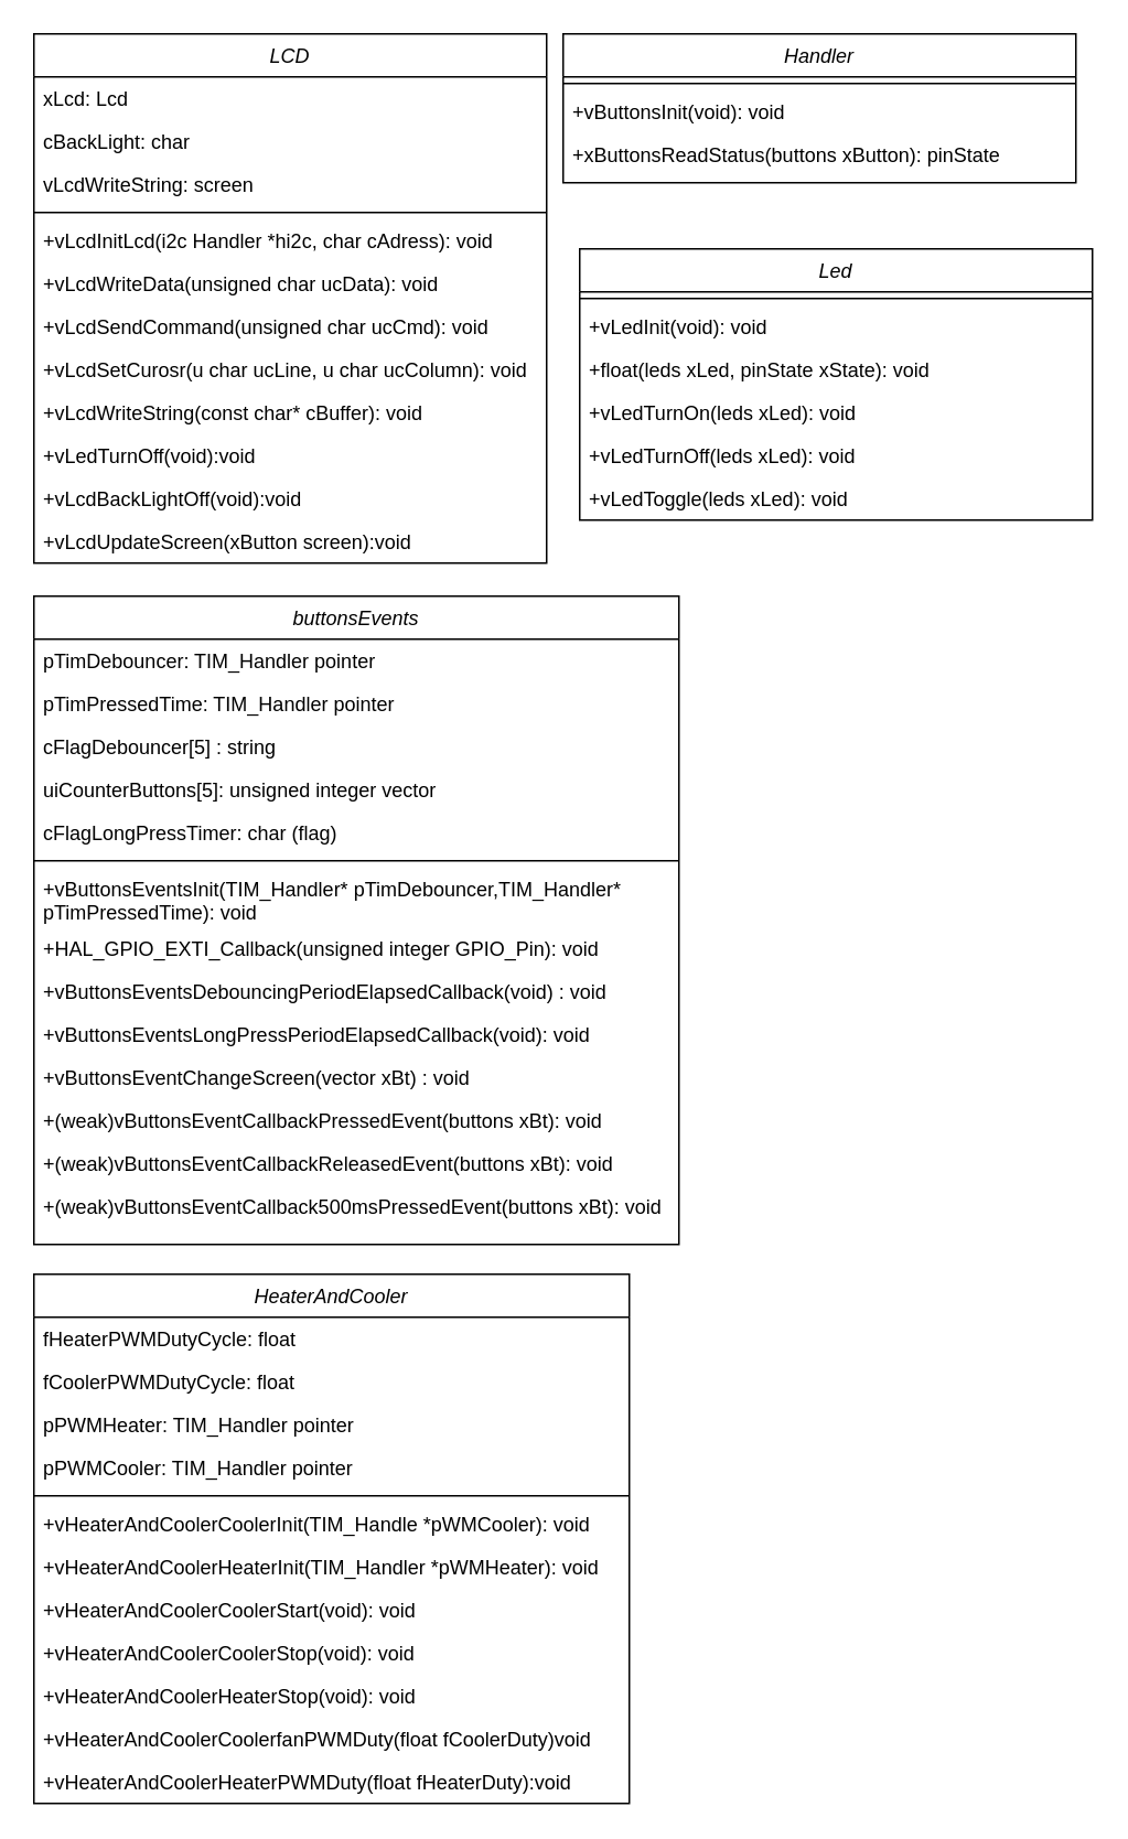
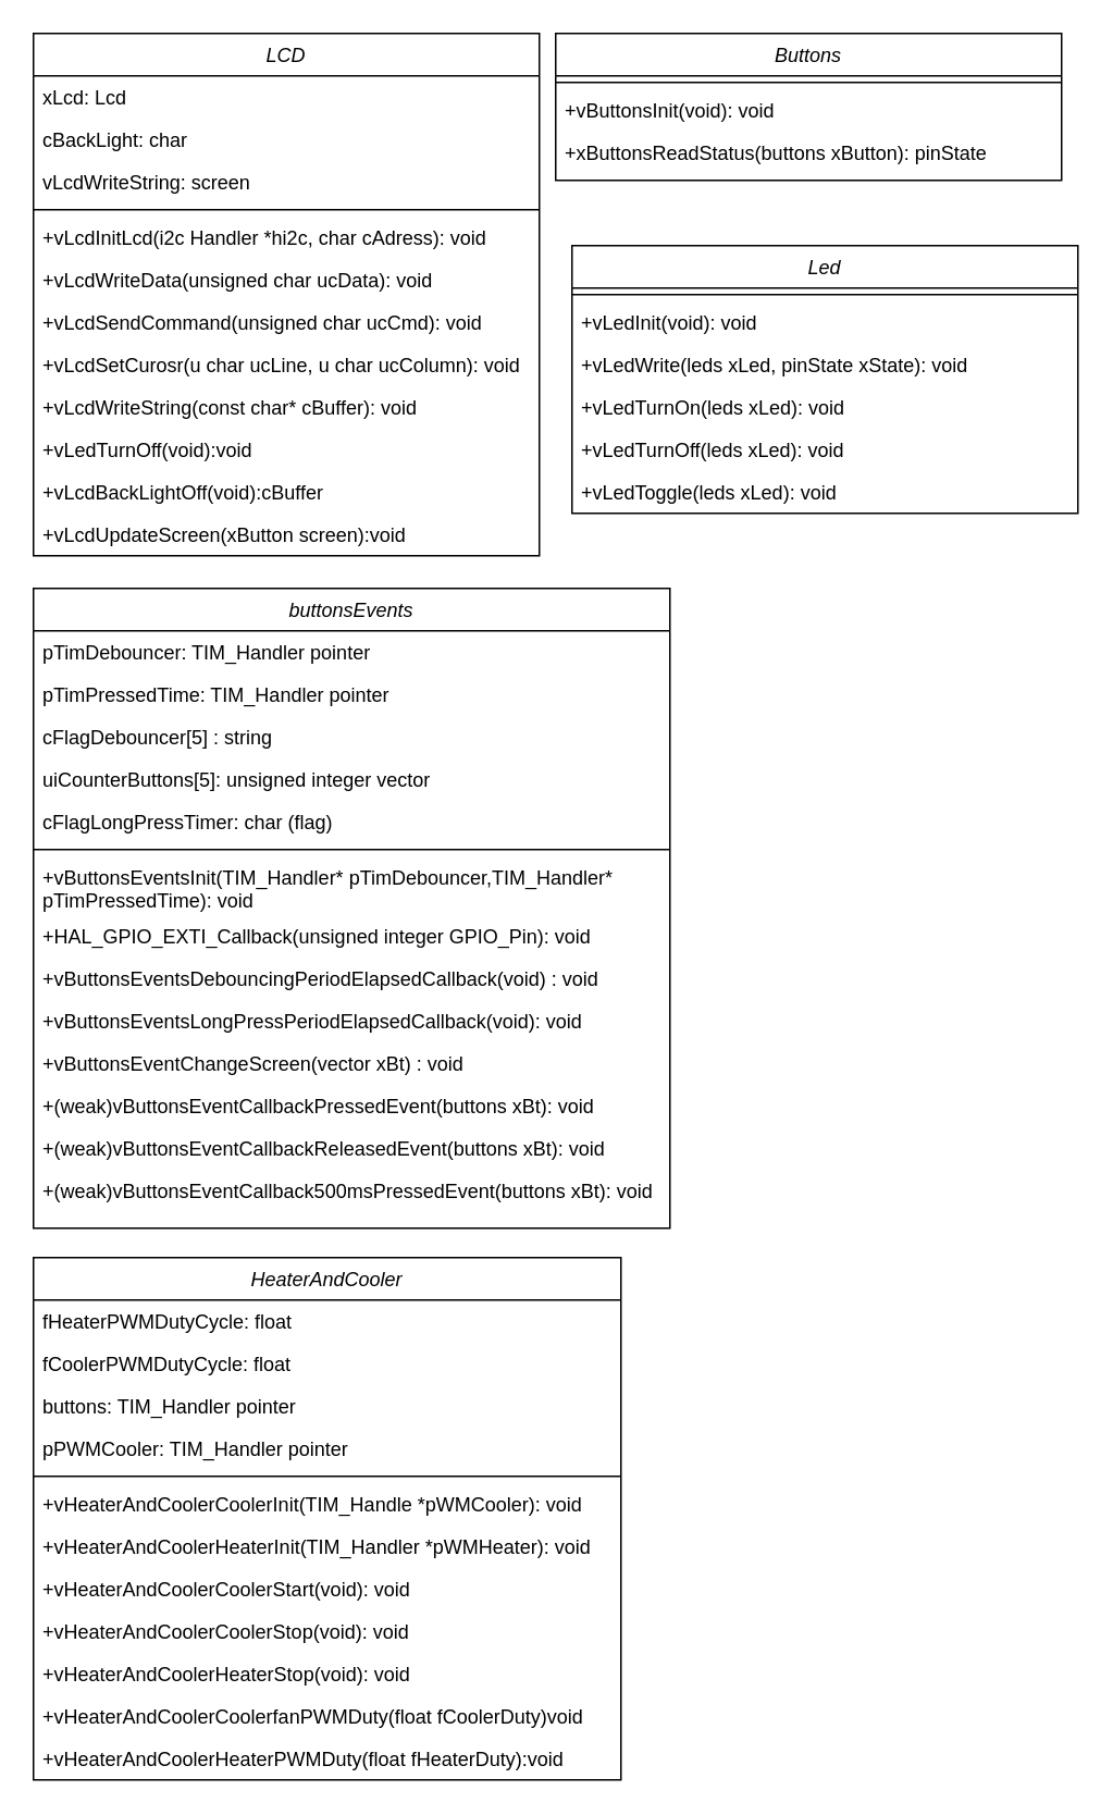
  <mxCell id="0" />
  <mxCell id="1" parent="0" />
  <mxCell id="2" value="LCD" style="swimlane;fontStyle=2;align=center;verticalAlign=top;childLayout=stackLayout;horizontal=1;startSize=26;horizontalStack=0;resizeParent=1;resizeLast=0;collapsible=1;marginBottom=0;rounded=0;shadow=0;strokeWidth=1;" parent="1" vertex="1"><mxGeometry x="20" y="20" width="310" height="320" as="geometry"><mxRectangle x="230" y="140" width="160" height="26" as="alternateBounds" /></mxGeometry></mxCell>
  <mxCell id="3" value="xLcd: Lcd&#10;" style="text;align=left;verticalAlign=top;spacingLeft=4;spacingRight=4;overflow=hidden;rotatable=0;points=[[0,0.5],[1,0.5]];portConstraint=eastwest;" parent="2" vertex="1"><mxGeometry y="26" width="310" height="26" as="geometry" /></mxCell>
  <mxCell id="4" value="cBackLight: char" style="text;align=left;verticalAlign=top;spacingLeft=4;spacingRight=4;overflow=hidden;rotatable=0;points=[[0,0.5],[1,0.5]];portConstraint=eastwest;rounded=0;shadow=0;html=0;" parent="2" vertex="1"><mxGeometry y="52" width="310" height="26" as="geometry" /></mxCell>
  <mxCell id="5" value="vLcdWriteString: screen" style="text;align=left;verticalAlign=top;spacingLeft=4;spacingRight=4;overflow=hidden;rotatable=0;points=[[0,0.5],[1,0.5]];portConstraint=eastwest;rounded=0;shadow=0;html=0;" parent="2" vertex="1"><mxGeometry y="78" width="310" height="26" as="geometry" /></mxCell>
  <mxCell id="6" value="" style="line;html=1;strokeWidth=1;align=left;verticalAlign=middle;spacingTop=-1;spacingLeft=3;spacingRight=3;rotatable=0;labelPosition=right;points=[];portConstraint=eastwest;" parent="2" vertex="1"><mxGeometry y="104" width="310" height="8" as="geometry" /></mxCell>
  <mxCell id="7" value="+vLcdInitLcd(i2c Handler *hi2c, char cAdress): void" style="text;align=left;verticalAlign=top;spacingLeft=4;spacingRight=4;overflow=hidden;rotatable=0;points=[[0,0.5],[1,0.5]];portConstraint=eastwest;" parent="2" vertex="1"><mxGeometry y="112" width="310" height="26" as="geometry" /></mxCell>
  <mxCell id="8" value="+vLcdWriteData(unsigned char ucData): void" style="text;align=left;verticalAlign=top;spacingLeft=4;spacingRight=4;overflow=hidden;rotatable=0;points=[[0,0.5],[1,0.5]];portConstraint=eastwest;" parent="2" vertex="1"><mxGeometry y="138" width="310" height="26" as="geometry" /></mxCell>
  <mxCell id="9" value="+vLcdSendCommand(unsigned char ucCmd): void" style="text;align=left;verticalAlign=top;spacingLeft=4;spacingRight=4;overflow=hidden;rotatable=0;points=[[0,0.5],[1,0.5]];portConstraint=eastwest;" parent="2" vertex="1"><mxGeometry y="164" width="310" height="26" as="geometry" /></mxCell>
  <mxCell id="10" value="+vLcdSetCurosr(u char ucLine, u char ucColumn): void" style="text;align=left;verticalAlign=top;spacingLeft=4;spacingRight=4;overflow=hidden;rotatable=0;points=[[0,0.5],[1,0.5]];portConstraint=eastwest;" parent="2" vertex="1"><mxGeometry y="190" width="310" height="26" as="geometry" /></mxCell>
  <mxCell id="11" value="+vLcdWriteString(const char* cBuffer): void" style="text;align=left;verticalAlign=top;spacingLeft=4;spacingRight=4;overflow=hidden;rotatable=0;points=[[0,0.5],[1,0.5]];portConstraint=eastwest;" parent="2" vertex="1"><mxGeometry y="216" width="310" height="26" as="geometry" /></mxCell>
  <mxCell id="12" value="+vLedTurnOff(void):void" style="text;align=left;verticalAlign=top;spacingLeft=4;spacingRight=4;overflow=hidden;rotatable=0;points=[[0,0.5],[1,0.5]];portConstraint=eastwest;" parent="2" vertex="1"><mxGeometry y="242" width="310" height="26" as="geometry" /></mxCell>
- <mxCell id="13" value="+vLcdBackLightOff(void):void" style="text;align=left;verticalAlign=top;spacingLeft=4;spacingRight=4;overflow=hidden;rotatable=0;points=[[0,0.5],[1,0.5]];portConstraint=eastwest;" parent="2" vertex="1"><mxGeometry y="268" width="310" height="26" as="geometry" /></mxCell>
+ <mxCell id="13" value="+vLcdBackLightOff(void):cBuffer" style="text;align=left;verticalAlign=top;spacingLeft=4;spacingRight=4;overflow=hidden;rotatable=0;points=[[0,0.5],[1,0.5]];portConstraint=eastwest;" parent="2" vertex="1"><mxGeometry y="268" width="310" height="26" as="geometry" /></mxCell>
  <mxCell id="14" value="+vLcdUpdateScreen(xButton screen):void" style="text;align=left;verticalAlign=top;spacingLeft=4;spacingRight=4;overflow=hidden;rotatable=0;points=[[0,0.5],[1,0.5]];portConstraint=eastwest;" parent="2" vertex="1"><mxGeometry y="294" width="310" height="26" as="geometry" /></mxCell>
- <mxCell id="15" value="Handler" style="swimlane;fontStyle=2;align=center;verticalAlign=top;childLayout=stackLayout;horizontal=1;startSize=26;horizontalStack=0;resizeParent=1;resizeLast=0;collapsible=1;marginBottom=0;rounded=0;shadow=0;strokeWidth=1;" vertex="1" parent="1"><mxGeometry x="340" y="20" width="310" height="90" as="geometry"><mxRectangle x="230" y="140" width="160" height="26" as="alternateBounds" /></mxGeometry></mxCell>
+ <mxCell id="15" value="Buttons" style="swimlane;fontStyle=2;align=center;verticalAlign=top;childLayout=stackLayout;horizontal=1;startSize=26;horizontalStack=0;resizeParent=1;resizeLast=0;collapsible=1;marginBottom=0;rounded=0;shadow=0;strokeWidth=1;" vertex="1" parent="1"><mxGeometry x="340" y="20" width="310" height="90" as="geometry"><mxRectangle x="230" y="140" width="160" height="26" as="alternateBounds" /></mxGeometry></mxCell>
  <mxCell id="16" value="" style="line;html=1;strokeWidth=1;align=left;verticalAlign=middle;spacingTop=-1;spacingLeft=3;spacingRight=3;rotatable=0;labelPosition=right;points=[];portConstraint=eastwest;" vertex="1" parent="15"><mxGeometry y="26" width="310" height="8" as="geometry" /></mxCell>
  <mxCell id="17" value="+vButtonsInit(void): void" style="text;align=left;verticalAlign=top;spacingLeft=4;spacingRight=4;overflow=hidden;rotatable=0;points=[[0,0.5],[1,0.5]];portConstraint=eastwest;" vertex="1" parent="15"><mxGeometry y="34" width="310" height="26" as="geometry" /></mxCell>
  <mxCell id="18" value="+xButtonsReadStatus(buttons xButton): pinState" style="text;align=left;verticalAlign=top;spacingLeft=4;spacingRight=4;overflow=hidden;rotatable=0;points=[[0,0.5],[1,0.5]];portConstraint=eastwest;" vertex="1" parent="15"><mxGeometry y="60" width="310" height="26" as="geometry" /></mxCell>
  <mxCell id="19" value="buttonsEvents" style="swimlane;fontStyle=2;align=center;verticalAlign=top;childLayout=stackLayout;horizontal=1;startSize=26;horizontalStack=0;resizeParent=1;resizeLast=0;collapsible=1;marginBottom=0;rounded=0;shadow=0;strokeWidth=1;" vertex="1" parent="1"><mxGeometry x="20" y="360" width="390" height="392" as="geometry"><mxRectangle x="230" y="140" width="160" height="26" as="alternateBounds" /></mxGeometry></mxCell>
  <mxCell id="20" value="pTimDebouncer: TIM_Handler pointer" style="text;align=left;verticalAlign=top;spacingLeft=4;spacingRight=4;overflow=hidden;rotatable=0;points=[[0,0.5],[1,0.5]];portConstraint=eastwest;" vertex="1" parent="19"><mxGeometry y="26" width="390" height="26" as="geometry" /></mxCell>
  <mxCell id="21" value="pTimPressedTime: TIM_Handler pointer" style="text;align=left;verticalAlign=top;spacingLeft=4;spacingRight=4;overflow=hidden;rotatable=0;points=[[0,0.5],[1,0.5]];portConstraint=eastwest;rounded=0;shadow=0;html=0;" vertex="1" parent="19"><mxGeometry y="52" width="390" height="26" as="geometry" /></mxCell>
  <mxCell id="22" value="cFlagDebouncer[5] : string" style="text;align=left;verticalAlign=top;spacingLeft=4;spacingRight=4;overflow=hidden;rotatable=0;points=[[0,0.5],[1,0.5]];portConstraint=eastwest;rounded=0;shadow=0;html=0;" vertex="1" parent="19"><mxGeometry y="78" width="390" height="26" as="geometry" /></mxCell>
  <mxCell id="23" value="uiCounterButtons[5]: unsigned integer vector" style="text;align=left;verticalAlign=top;spacingLeft=4;spacingRight=4;overflow=hidden;rotatable=0;points=[[0,0.5],[1,0.5]];portConstraint=eastwest;rounded=0;shadow=0;html=0;" vertex="1" parent="19"><mxGeometry y="104" width="390" height="26" as="geometry" /></mxCell>
  <mxCell id="24" value="cFlagLongPressTimer: char (flag)" style="text;align=left;verticalAlign=top;spacingLeft=4;spacingRight=4;overflow=hidden;rotatable=0;points=[[0,0.5],[1,0.5]];portConstraint=eastwest;rounded=0;shadow=0;html=0;" vertex="1" parent="19"><mxGeometry y="130" width="390" height="26" as="geometry" /></mxCell>
  <mxCell id="25" value="" style="line;html=1;strokeWidth=1;align=left;verticalAlign=middle;spacingTop=-1;spacingLeft=3;spacingRight=3;rotatable=0;labelPosition=right;points=[];portConstraint=eastwest;" vertex="1" parent="19"><mxGeometry y="156" width="390" height="8" as="geometry" /></mxCell>
  <mxCell id="26" value="+vButtonsEventsInit(TIM_Handler* pTimDebouncer,TIM_Handler* &#10;pTimPressedTime): void" style="text;align=left;verticalAlign=top;spacingLeft=4;spacingRight=4;overflow=hidden;rotatable=0;points=[[0,0.5],[1,0.5]];portConstraint=eastwest;" vertex="1" parent="19"><mxGeometry y="164" width="390" height="36" as="geometry" /></mxCell>
  <mxCell id="27" value="+HAL_GPIO_EXTI_Callback(unsigned integer GPIO_Pin): void" style="text;align=left;verticalAlign=top;spacingLeft=4;spacingRight=4;overflow=hidden;rotatable=0;points=[[0,0.5],[1,0.5]];portConstraint=eastwest;" vertex="1" parent="19"><mxGeometry y="200" width="390" height="26" as="geometry" /></mxCell>
  <mxCell id="28" value="+vButtonsEventsDebouncingPeriodElapsedCallback(void) : void" style="text;align=left;verticalAlign=top;spacingLeft=4;spacingRight=4;overflow=hidden;rotatable=0;points=[[0,0.5],[1,0.5]];portConstraint=eastwest;" vertex="1" parent="19"><mxGeometry y="226" width="390" height="26" as="geometry" /></mxCell>
  <mxCell id="29" value="+vButtonsEventsLongPressPeriodElapsedCallback(void): void" style="text;align=left;verticalAlign=top;spacingLeft=4;spacingRight=4;overflow=hidden;rotatable=0;points=[[0,0.5],[1,0.5]];portConstraint=eastwest;" vertex="1" parent="19"><mxGeometry y="252" width="390" height="26" as="geometry" /></mxCell>
  <mxCell id="30" value="+vButtonsEventChangeScreen(vector xBt) : void" style="text;align=left;verticalAlign=top;spacingLeft=4;spacingRight=4;overflow=hidden;rotatable=0;points=[[0,0.5],[1,0.5]];portConstraint=eastwest;" vertex="1" parent="19"><mxGeometry y="278" width="390" height="26" as="geometry" /></mxCell>
  <mxCell id="31" value="+(weak)vButtonsEventCallbackPressedEvent(buttons xBt): void" style="text;align=left;verticalAlign=top;spacingLeft=4;spacingRight=4;overflow=hidden;rotatable=0;points=[[0,0.5],[1,0.5]];portConstraint=eastwest;" vertex="1" parent="19"><mxGeometry y="304" width="390" height="26" as="geometry" /></mxCell>
  <mxCell id="32" value="+(weak)vButtonsEventCallbackReleasedEvent(buttons xBt): void" style="text;align=left;verticalAlign=top;spacingLeft=4;spacingRight=4;overflow=hidden;rotatable=0;points=[[0,0.5],[1,0.5]];portConstraint=eastwest;" vertex="1" parent="19"><mxGeometry y="330" width="390" height="26" as="geometry" /></mxCell>
  <mxCell id="33" value="+(weak)vButtonsEventCallback500msPressedEvent(buttons xBt): void" style="text;align=left;verticalAlign=top;spacingLeft=4;spacingRight=4;overflow=hidden;rotatable=0;points=[[0,0.5],[1,0.5]];portConstraint=eastwest;" vertex="1" parent="19"><mxGeometry y="356" width="390" height="26" as="geometry" /></mxCell>
  <mxCell id="34" value="HeaterAndCooler" style="swimlane;fontStyle=2;align=center;verticalAlign=top;childLayout=stackLayout;horizontal=1;startSize=26;horizontalStack=0;resizeParent=1;resizeLast=0;collapsible=1;marginBottom=0;rounded=0;shadow=0;strokeWidth=1;" vertex="1" parent="1"><mxGeometry x="20" y="770" width="360" height="320" as="geometry"><mxRectangle x="230" y="140" width="160" height="26" as="alternateBounds" /></mxGeometry></mxCell>
  <mxCell id="35" value="fHeaterPWMDutyCycle: float" style="text;align=left;verticalAlign=top;spacingLeft=4;spacingRight=4;overflow=hidden;rotatable=0;points=[[0,0.5],[1,0.5]];portConstraint=eastwest;rounded=0;shadow=0;html=0;" vertex="1" parent="34"><mxGeometry y="26" width="360" height="26" as="geometry" /></mxCell>
  <mxCell id="36" value="fCoolerPWMDutyCycle: float" style="text;align=left;verticalAlign=top;spacingLeft=4;spacingRight=4;overflow=hidden;rotatable=0;points=[[0,0.5],[1,0.5]];portConstraint=eastwest;rounded=0;shadow=0;html=0;" vertex="1" parent="34"><mxGeometry y="52" width="360" height="26" as="geometry" /></mxCell>
- <mxCell id="37" value="pPWMHeater: TIM_Handler pointer" style="text;align=left;verticalAlign=top;spacingLeft=4;spacingRight=4;overflow=hidden;rotatable=0;points=[[0,0.5],[1,0.5]];portConstraint=eastwest;rounded=0;shadow=0;html=0;" vertex="1" parent="34"><mxGeometry y="78" width="360" height="26" as="geometry" /></mxCell>
+ <mxCell id="37" value="buttons: TIM_Handler pointer" style="text;align=left;verticalAlign=top;spacingLeft=4;spacingRight=4;overflow=hidden;rotatable=0;points=[[0,0.5],[1,0.5]];portConstraint=eastwest;rounded=0;shadow=0;html=0;" vertex="1" parent="34"><mxGeometry y="78" width="360" height="26" as="geometry" /></mxCell>
  <mxCell id="38" value="pPWMCooler: TIM_Handler pointer" style="text;align=left;verticalAlign=top;spacingLeft=4;spacingRight=4;overflow=hidden;rotatable=0;points=[[0,0.5],[1,0.5]];portConstraint=eastwest;rounded=0;shadow=0;html=0;" vertex="1" parent="34"><mxGeometry y="104" width="360" height="26" as="geometry" /></mxCell>
  <mxCell id="39" value="" style="line;html=1;strokeWidth=1;align=left;verticalAlign=middle;spacingTop=-1;spacingLeft=3;spacingRight=3;rotatable=0;labelPosition=right;points=[];portConstraint=eastwest;" vertex="1" parent="34"><mxGeometry y="130" width="360" height="8" as="geometry" /></mxCell>
  <mxCell id="40" value="+vHeaterAndCoolerCoolerInit(TIM_Handle *pWMCooler): void" style="text;align=left;verticalAlign=top;spacingLeft=4;spacingRight=4;overflow=hidden;rotatable=0;points=[[0,0.5],[1,0.5]];portConstraint=eastwest;" vertex="1" parent="34"><mxGeometry y="138" width="360" height="26" as="geometry" /></mxCell>
  <mxCell id="41" value="+vHeaterAndCoolerHeaterInit(TIM_Handler *pWMHeater): void&#10;" style="text;align=left;verticalAlign=top;spacingLeft=4;spacingRight=4;overflow=hidden;rotatable=0;points=[[0,0.5],[1,0.5]];portConstraint=eastwest;" vertex="1" parent="34"><mxGeometry y="164" width="360" height="26" as="geometry" /></mxCell>
  <mxCell id="42" value="+vHeaterAndCoolerCoolerStart(void): void" style="text;align=left;verticalAlign=top;spacingLeft=4;spacingRight=4;overflow=hidden;rotatable=0;points=[[0,0.5],[1,0.5]];portConstraint=eastwest;" vertex="1" parent="34"><mxGeometry y="190" width="360" height="26" as="geometry" /></mxCell>
  <mxCell id="43" value="+vHeaterAndCoolerCoolerStop(void): void" style="text;align=left;verticalAlign=top;spacingLeft=4;spacingRight=4;overflow=hidden;rotatable=0;points=[[0,0.5],[1,0.5]];portConstraint=eastwest;" vertex="1" parent="34"><mxGeometry y="216" width="360" height="26" as="geometry" /></mxCell>
  <mxCell id="44" value="+vHeaterAndCoolerHeaterStop(void): void" style="text;align=left;verticalAlign=top;spacingLeft=4;spacingRight=4;overflow=hidden;rotatable=0;points=[[0,0.5],[1,0.5]];portConstraint=eastwest;" vertex="1" parent="34"><mxGeometry y="242" width="360" height="26" as="geometry" /></mxCell>
  <mxCell id="45" value="+vHeaterAndCoolerCoolerfanPWMDuty(float fCoolerDuty)void" style="text;align=left;verticalAlign=top;spacingLeft=4;spacingRight=4;overflow=hidden;rotatable=0;points=[[0,0.5],[1,0.5]];portConstraint=eastwest;" vertex="1" parent="34"><mxGeometry y="268" width="360" height="26" as="geometry" /></mxCell>
  <mxCell id="46" value="+vHeaterAndCoolerHeaterPWMDuty(float fHeaterDuty):void" style="text;align=left;verticalAlign=top;spacingLeft=4;spacingRight=4;overflow=hidden;rotatable=0;points=[[0,0.5],[1,0.5]];portConstraint=eastwest;" vertex="1" parent="34"><mxGeometry y="294" width="360" height="26" as="geometry" /></mxCell>
  <mxCell id="47" value="Led" style="swimlane;fontStyle=2;align=center;verticalAlign=top;childLayout=stackLayout;horizontal=1;startSize=26;horizontalStack=0;resizeParent=1;resizeLast=0;collapsible=1;marginBottom=0;rounded=0;shadow=0;strokeWidth=1;" vertex="1" parent="1"><mxGeometry x="350" y="150" width="310" height="164" as="geometry"><mxRectangle x="230" y="140" width="160" height="26" as="alternateBounds" /></mxGeometry></mxCell>
  <mxCell id="48" value="" style="line;html=1;strokeWidth=1;align=left;verticalAlign=middle;spacingTop=-1;spacingLeft=3;spacingRight=3;rotatable=0;labelPosition=right;points=[];portConstraint=eastwest;" vertex="1" parent="47"><mxGeometry y="26" width="310" height="8" as="geometry" /></mxCell>
  <mxCell id="49" value="+vLedInit(void): void" style="text;align=left;verticalAlign=top;spacingLeft=4;spacingRight=4;overflow=hidden;rotatable=0;points=[[0,0.5],[1,0.5]];portConstraint=eastwest;" vertex="1" parent="47"><mxGeometry y="34" width="310" height="26" as="geometry" /></mxCell>
- <mxCell id="50" value="+float(leds xLed, pinState xState): void" style="text;align=left;verticalAlign=top;spacingLeft=4;spacingRight=4;overflow=hidden;rotatable=0;points=[[0,0.5],[1,0.5]];portConstraint=eastwest;" vertex="1" parent="47"><mxGeometry y="60" width="310" height="26" as="geometry" /></mxCell>
+ <mxCell id="50" value="+vLedWrite(leds xLed, pinState xState): void" style="text;align=left;verticalAlign=top;spacingLeft=4;spacingRight=4;overflow=hidden;rotatable=0;points=[[0,0.5],[1,0.5]];portConstraint=eastwest;" vertex="1" parent="47"><mxGeometry y="60" width="310" height="26" as="geometry" /></mxCell>
  <mxCell id="51" value="+vLedTurnOn(leds xLed): void" style="text;align=left;verticalAlign=top;spacingLeft=4;spacingRight=4;overflow=hidden;rotatable=0;points=[[0,0.5],[1,0.5]];portConstraint=eastwest;" vertex="1" parent="47"><mxGeometry y="86" width="310" height="26" as="geometry" /></mxCell>
  <mxCell id="52" value="+vLedTurnOff(leds xLed): void" style="text;align=left;verticalAlign=top;spacingLeft=4;spacingRight=4;overflow=hidden;rotatable=0;points=[[0,0.5],[1,0.5]];portConstraint=eastwest;" vertex="1" parent="47"><mxGeometry y="112" width="310" height="26" as="geometry" /></mxCell>
  <mxCell id="53" value="+vLedToggle(leds xLed): void" style="text;align=left;verticalAlign=top;spacingLeft=4;spacingRight=4;overflow=hidden;rotatable=0;points=[[0,0.5],[1,0.5]];portConstraint=eastwest;" vertex="1" parent="47"><mxGeometry y="138" width="310" height="26" as="geometry" /></mxCell>
